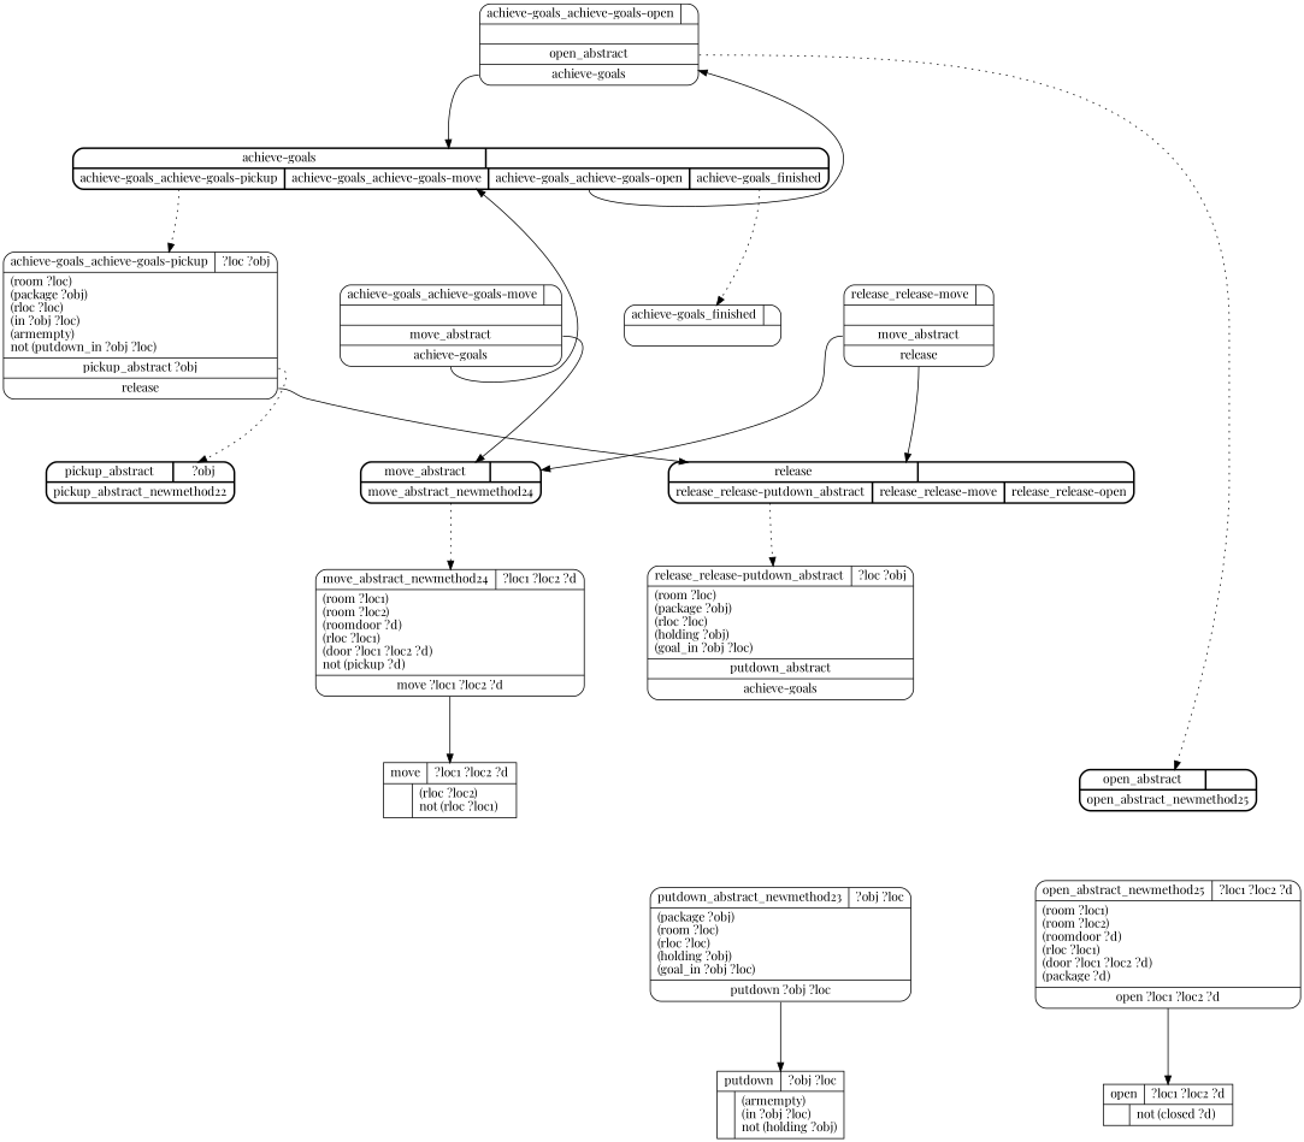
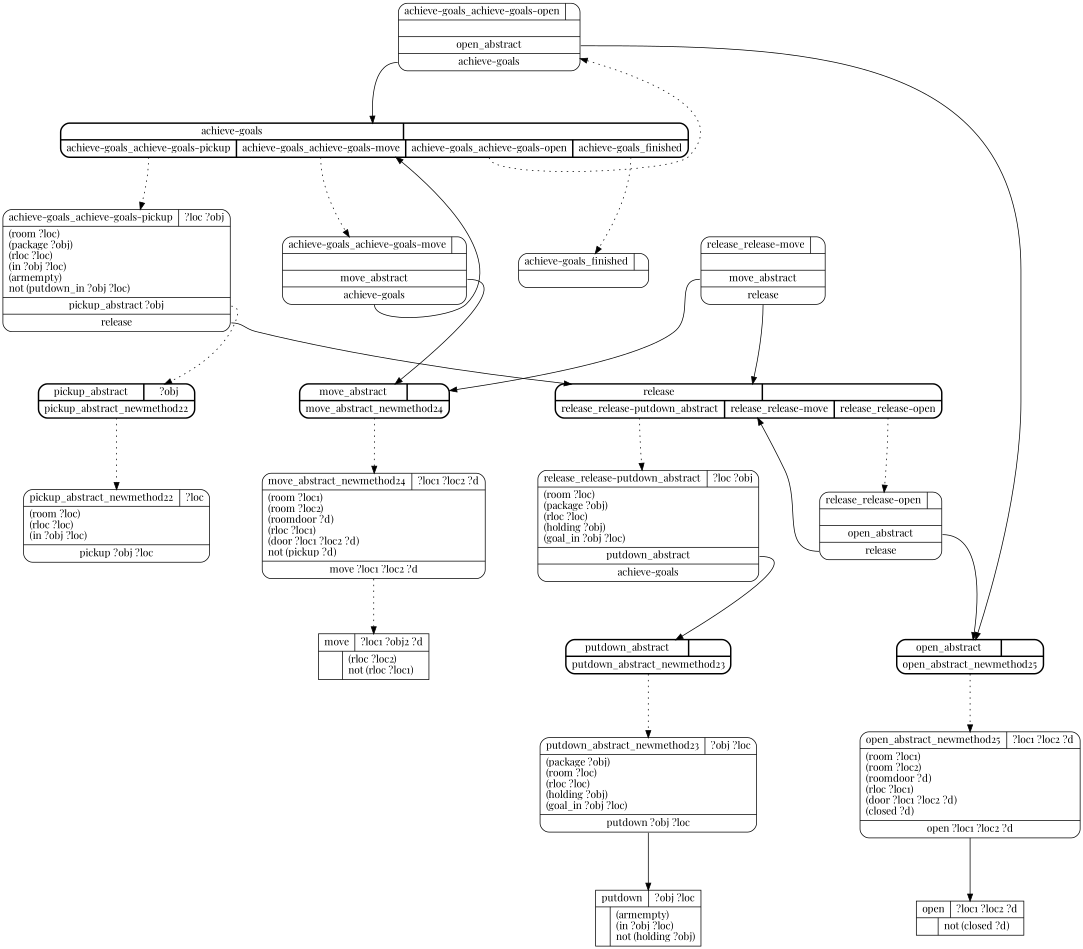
  digraph {
    fontname="Playfair Display"
    nodesep=1
    ranksep=1
    node [fontname="Playfair Display" shape=Mrecord]
    edge [fontname="Playfair Display" tailport=0]
    putdown [label="{{\N|?obj ?loc}|{|(armempty)\l(in ?obj ?loc)\lnot (holding ?obj)\l}}" shape=record]
-   move [label="{{\N|?loc1 ?loc2 ?d}|{|(rloc ?loc2)\lnot (rloc ?loc1)\l}}" shape=record]
+   move [label="{{\N|?loc1 ?obj2 ?d}|{|(rloc ?loc2)\lnot (rloc ?loc1)\l}}" shape=record]
    open [label="{{\N|?loc1 ?loc2 ?d}|{|not (closed ?d)\l}}" shape=record]
    "achieve-goals" [label="{{\N|}|{<0>achieve-goals_achieve-goals-pickup|<1>achieve-goals_achieve-goals-move|<2>achieve-goals_achieve-goals-open|<3>achieve-goals_finished}}" style=bold]
    "achieve-goals_achieve-goals-pickup" [label="{{\N|?loc ?obj}|(room ?loc)\l(package ?obj)\l(rloc ?loc)\l(in ?obj ?loc)\l(armempty)\lnot (putdown_in ?obj ?loc)\l|<0>pickup_abstract ?obj|<1>release}"]
    "achieve-goals_achieve-goals-move" [label="{{\N|}||<0>move_abstract|<1>achieve-goals}"]
    "achieve-goals_achieve-goals-open" [label="{{\N|}||<0>open_abstract|<1>achieve-goals}"]
    "achieve-goals_finished" [label="{{\N|}|}"]
    pickup_abstract [label="{{\N|?obj}|{<0>pickup_abstract_newmethod22}}" style=bold]
    release [label="{{\N|}|{<0>release_release-putdown_abstract|<1>release_release-move|<2>release_release-open}}" style=bold]
    move_abstract [label="{{\N|}|{<0>move_abstract_newmethod24}}" style=bold]
    open_abstract [label="{{\N|}|{<0>open_abstract_newmethod25}}" style=bold]
+   pickup_abstract_newmethod22 [label="{{\N|?loc}|(room ?loc)\l(rloc ?loc)\l(in ?obj ?loc)\l|<0>pickup ?obj ?loc}"]
    "release_release-putdown_abstract" [label="{{\N|?loc ?obj}|(room ?loc)\l(package ?obj)\l(rloc ?loc)\l(holding ?obj)\l(goal_in ?obj ?loc)\l|<0>putdown_abstract|<1>achieve-goals}"]
+   "release_release-open" [label="{{\N|}||<0>open_abstract|<1>release}"]
+   putdown_abstract [label="{{\N|}|{<0>putdown_abstract_newmethod23}}" style=bold]
    "release_release-move" [label="{{\N|}||<0>move_abstract|<1>release}"]
    move_abstract_newmethod24 [label="{{\N|?loc1 ?loc2 ?d}|(room ?loc1)\l(room ?loc2)\l(roomdoor ?d)\l(rloc ?loc1)\l(door ?loc1 ?loc2 ?d)\lnot (pickup ?d)\l|<0>move ?loc1 ?loc2 ?d}"]
-   open_abstract_newmethod25 [label="{{\N|?loc1 ?loc2 ?d}|(room ?loc1)\l(room ?loc2)\l(roomdoor ?d)\l(rloc ?loc1)\l(door ?loc1 ?loc2 ?d)\l(package ?d)\l|<0>open ?loc1 ?loc2 ?d}"]
+   open_abstract_newmethod25 [label="{{\N|?loc1 ?loc2 ?d}|(room ?loc1)\l(room ?loc2)\l(roomdoor ?d)\l(rloc ?loc1)\l(door ?loc1 ?loc2 ?d)\l(closed ?d)\l|<0>open ?loc1 ?loc2 ?d}"]
    putdown_abstract_newmethod23 [label="{{\N|?obj ?loc}|(package ?obj)\l(room ?loc)\l(rloc ?loc)\l(holding ?obj)\l(goal_in ?obj ?loc)\l|<0>putdown ?obj ?loc}"]
    "achieve-goals" -> "achieve-goals_achieve-goals-pickup" [style=dotted]
-   "achieve-goals" -> "achieve-goals_achieve-goals-open" [style=solid tailport=2]
+   "achieve-goals" -> "achieve-goals_achieve-goals-move" [style=dotted tailport=1]
+   "achieve-goals" -> "achieve-goals_achieve-goals-open" [style=dotted tailport=2]
    "achieve-goals" -> "achieve-goals_finished" [style=dotted tailport=3]
    "achieve-goals_achieve-goals-pickup" -> pickup_abstract [style=dotted]
    "achieve-goals_achieve-goals-pickup" -> release [tailport=1]
    "achieve-goals_achieve-goals-move" -> "achieve-goals" [tailport=1]
    "achieve-goals_achieve-goals-move" -> move_abstract
    "achieve-goals_achieve-goals-open" -> "achieve-goals" [tailport=1]
-   "achieve-goals_achieve-goals-open" -> open_abstract [style=dotted]
+   "achieve-goals_achieve-goals-open" -> open_abstract
+   pickup_abstract -> pickup_abstract_newmethod22 [style=dotted]
    release -> "release_release-putdown_abstract" [style=dotted]
+   release -> "release_release-open" [style=dotted tailport=2]
    move_abstract -> move_abstract_newmethod24 [style=dotted]
+   open_abstract -> open_abstract_newmethod25 [style=dotted]
+   "release_release-putdown_abstract" -> putdown_abstract
+   "release_release-open" -> release [tailport=1]
+   "release_release-open" -> open_abstract
+   putdown_abstract -> putdown_abstract_newmethod23 [style=dotted]
    "release_release-move" -> release [tailport=1]
    "release_release-move" -> move_abstract
-   move_abstract_newmethod24 -> move
+   move_abstract_newmethod24 -> move [style=dotted]
    open_abstract_newmethod25 -> open
    putdown_abstract_newmethod23 -> putdown
  }
